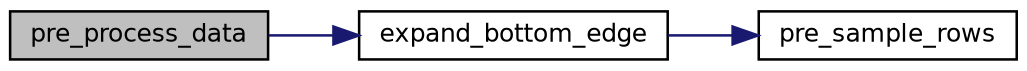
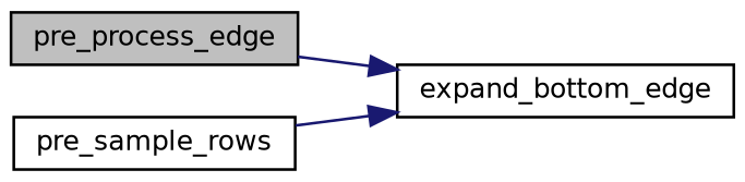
  digraph {
    fontname="DejaVu Sans"
    rankdir=LR
    node [color=black fontname="DejaVu Sans" fontsize=10 shape=record]
    edge [color=midnightblue fontname="DejaVu Sans" fontsize=10 labelfontname=Helvetica labelfontsize=10 style=solid]
-   n1 [fillcolor=grey75 fontcolor=black height=0.2 label=pre_process_data style=filled width=0.4]
+   n1 [fillcolor=grey75 fontcolor=black height=0.2 label=pre_process_edge style=filled width=0.4]
    n2 [height=0.2 label=expand_bottom_edge width=0.4]
    n3 [height=0.2 label=pre_sample_rows width=0.4]
    n1 -> n2
-   n2 -> n3
+   n3 -> n2
  }
